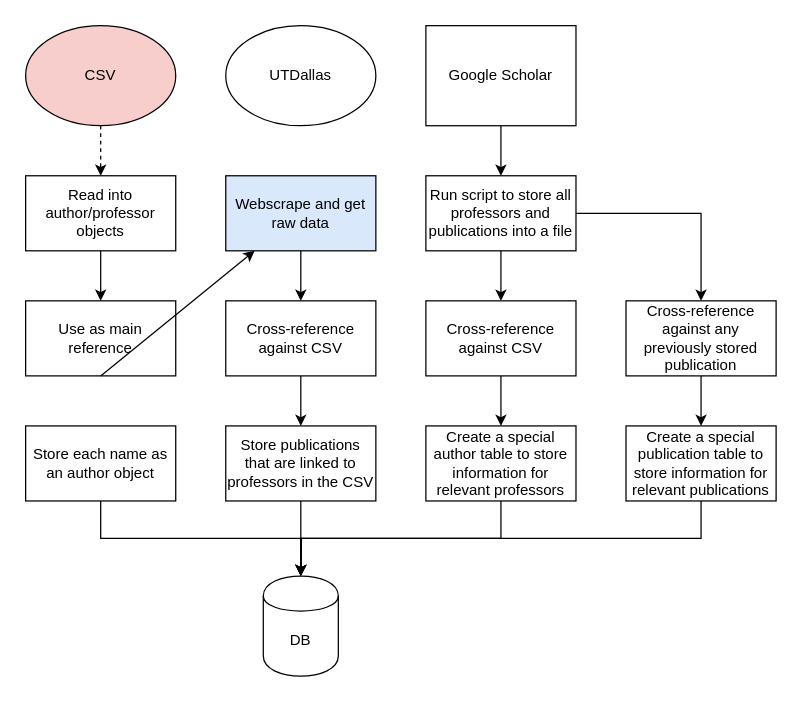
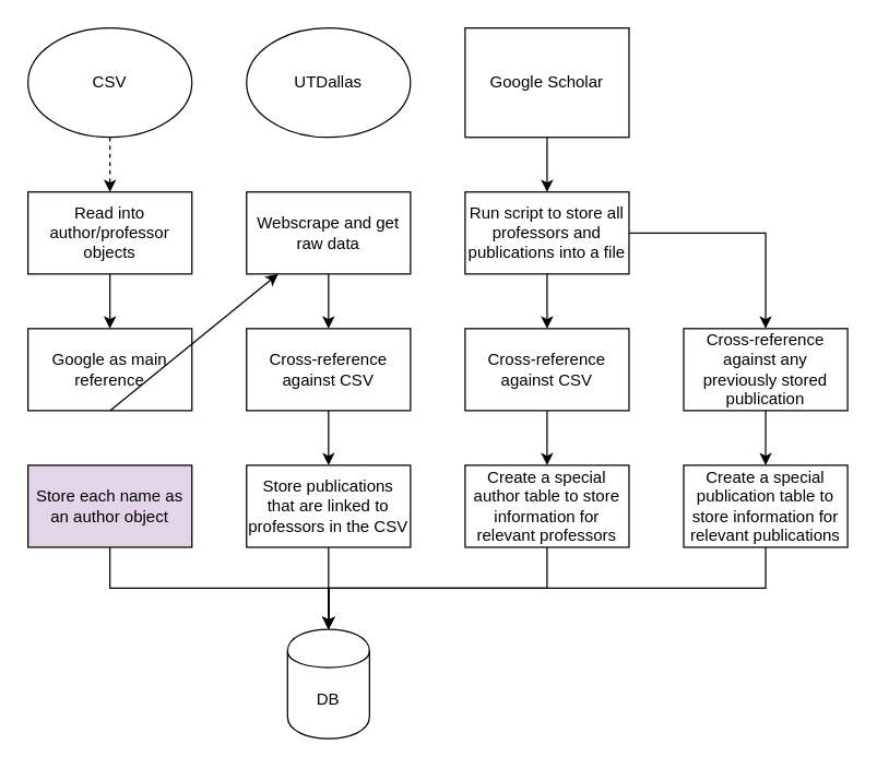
  <mxCell id="0" />
  <mxCell id="1" parent="0" />
- <mxCell id="2" value="CSV" style="ellipse;whiteSpace=wrap;html=1;fillColor=#f8cecc;" vertex="1" parent="1"><mxGeometry x="20" y="20" width="120" height="80" as="geometry" /></mxCell>
+ <mxCell id="2" value="CSV" style="ellipse;whiteSpace=wrap;html=1;" vertex="1" parent="1"><mxGeometry x="20" y="20" width="120" height="80" as="geometry" /></mxCell>
  <mxCell id="3" value="UTDallas" style="ellipse;whiteSpace=wrap;html=1;" vertex="1" parent="1"><mxGeometry x="180" y="20" width="120" height="80" as="geometry" /></mxCell>
  <mxCell id="4" style="edgeStyle=orthogonalEdgeStyle;rounded=0;orthogonalLoop=1;jettySize=auto;html=1;entryX=0.5;entryY=0;entryDx=0;entryDy=0;" edge="1" parent="1" source="5" target="21"><mxGeometry relative="1" as="geometry" /></mxCell>
  <mxCell id="5" value="Google Scholar" style="whiteSpace=wrap;html=1;rounded=0;" vertex="1" parent="1"><mxGeometry x="340" y="20" width="120" height="80" as="geometry" /></mxCell>
  <mxCell id="6" value="" style="endArrow=classic;html=1;exitX=0.5;exitY=1;exitDx=0;exitDy=0;entryX=0.5;entryY=0;entryDx=0;entryDy=0;dashed=1;" edge="1" parent="1" source="2" target="7"><mxGeometry width="50" height="50" relative="1" as="geometry"><mxPoint x="75" y="120" as="sourcePoint" /><mxPoint x="80" y="170" as="targetPoint" /></mxGeometry></mxCell>
  <mxCell id="7" value="&lt;span&gt;Read into author/professor objects&lt;/span&gt;" style="rounded=0;whiteSpace=wrap;html=1;" vertex="1" parent="1"><mxGeometry x="20" y="140" width="120" height="60" as="geometry" /></mxCell>
- <mxCell id="8" value="Use as main reference" style="rounded=0;whiteSpace=wrap;html=1;" vertex="1" parent="1"><mxGeometry x="20" y="240" width="120" height="60" as="geometry" /></mxCell>
+ <mxCell id="8" value="Google as main reference" style="rounded=0;whiteSpace=wrap;html=1;" vertex="1" parent="1"><mxGeometry x="20" y="240" width="120" height="60" as="geometry" /></mxCell>
  <mxCell id="9" value="" style="endArrow=classic;html=1;exitX=0.5;exitY=1;exitDx=0;exitDy=0;entryX=0.5;entryY=0;entryDx=0;entryDy=0;" edge="1" parent="1" source="7" target="8"><mxGeometry width="50" height="50" relative="1" as="geometry"><mxPoint x="20" y="430" as="sourcePoint" /><mxPoint x="70" y="380" as="targetPoint" /></mxGeometry></mxCell>
  <mxCell id="10" value="Cross-reference against CSV" style="rounded=0;whiteSpace=wrap;html=1;" vertex="1" parent="1"><mxGeometry x="180" y="240" width="120" height="60" as="geometry" /></mxCell>
- <mxCell id="11" value="&lt;span&gt;Webscrape and get raw data&lt;/span&gt;" style="rounded=0;whiteSpace=wrap;html=1;fillColor=#dae8fc;" vertex="1" parent="1"><mxGeometry x="180" y="140" width="120" height="60" as="geometry" /></mxCell>
+ <mxCell id="11" value="&lt;span&gt;Webscrape and get raw data&lt;/span&gt;" style="rounded=0;whiteSpace=wrap;html=1;" vertex="1" parent="1"><mxGeometry x="180" y="140" width="120" height="60" as="geometry" /></mxCell>
  <mxCell id="12" value="" style="endArrow=classic;html=1;exitX=0.5;exitY=1;exitDx=0;exitDy=0;entryX=0.5;entryY=0;entryDx=0;entryDy=0;" edge="1" parent="1" source="11" target="10"><mxGeometry width="50" height="50" relative="1" as="geometry"><mxPoint x="90" y="250" as="sourcePoint" /><mxPoint x="90" y="310" as="targetPoint" /></mxGeometry></mxCell>
  <mxCell id="13" style="edgeStyle=orthogonalEdgeStyle;rounded=0;orthogonalLoop=1;jettySize=auto;html=1;exitX=0.5;exitY=1;exitDx=0;exitDy=0;" edge="1" parent="1" source="14"><mxGeometry relative="1" as="geometry"><mxPoint x="240" y="460" as="targetPoint" /></mxGeometry></mxCell>
  <mxCell id="14" value="Store publications that are linked to professors in the CSV" style="rounded=0;whiteSpace=wrap;html=1;" vertex="1" parent="1"><mxGeometry x="180" y="340" width="120" height="60" as="geometry" /></mxCell>
  <mxCell id="15" value="" style="endArrow=classic;html=1;exitX=0.5;exitY=1;exitDx=0;exitDy=0;entryX=0.5;entryY=0;entryDx=0;entryDy=0;" edge="1" parent="1" source="10" target="14"><mxGeometry width="50" height="50" relative="1" as="geometry"><mxPoint x="250" y="250" as="sourcePoint" /><mxPoint x="250" y="310" as="targetPoint" /></mxGeometry></mxCell>
  <mxCell id="16" style="edgeStyle=orthogonalEdgeStyle;rounded=0;orthogonalLoop=1;jettySize=auto;html=1;exitX=0.5;exitY=1;exitDx=0;exitDy=0;entryX=0.5;entryY=0;entryDx=0;entryDy=0;" edge="1" parent="1" source="17" target="30"><mxGeometry relative="1" as="geometry" /></mxCell>
- <mxCell id="17" value="Store each name as an author object&lt;br&gt;" style="rounded=0;whiteSpace=wrap;html=1;" vertex="1" parent="1"><mxGeometry x="20" y="340" width="120" height="60" as="geometry" /></mxCell>
+ <mxCell id="17" value="Store each name as an author object&lt;br&gt;" style="rounded=0;whiteSpace=wrap;html=1;fillColor=#e1d5e7;" vertex="1" parent="1"><mxGeometry x="20" y="340" width="120" height="60" as="geometry" /></mxCell>
  <mxCell id="18" value="" style="endArrow=classic;html=1;exitX=0.5;exitY=1;exitDx=0;exitDy=0;" edge="1" parent="1" source="8" target="11"><mxGeometry width="50" height="50" relative="1" as="geometry"><mxPoint x="250" y="310" as="sourcePoint" /><mxPoint x="250" y="350" as="targetPoint" /></mxGeometry></mxCell>
  <mxCell id="19" style="edgeStyle=orthogonalEdgeStyle;rounded=0;orthogonalLoop=1;jettySize=auto;html=1;exitX=0.5;exitY=1;exitDx=0;exitDy=0;entryX=0.5;entryY=0;entryDx=0;entryDy=0;" edge="1" parent="1" source="21" target="23"><mxGeometry relative="1" as="geometry" /></mxCell>
  <mxCell id="20" style="edgeStyle=orthogonalEdgeStyle;rounded=0;orthogonalLoop=1;jettySize=auto;html=1;entryX=0.5;entryY=0;entryDx=0;entryDy=0;" edge="1" parent="1" source="21" target="25"><mxGeometry relative="1" as="geometry" /></mxCell>
  <mxCell id="21" value="Run script to store all professors and publications into a file" style="rounded=0;whiteSpace=wrap;html=1;" vertex="1" parent="1"><mxGeometry x="340" y="140" width="120" height="60" as="geometry" /></mxCell>
  <mxCell id="22" style="edgeStyle=orthogonalEdgeStyle;rounded=0;orthogonalLoop=1;jettySize=auto;html=1;entryX=0.5;entryY=0;entryDx=0;entryDy=0;" edge="1" parent="1" source="23" target="27"><mxGeometry relative="1" as="geometry" /></mxCell>
  <mxCell id="23" value="Cross-reference against CSV" style="rounded=0;whiteSpace=wrap;html=1;" vertex="1" parent="1"><mxGeometry x="340" y="240" width="120" height="60" as="geometry" /></mxCell>
  <mxCell id="24" style="edgeStyle=orthogonalEdgeStyle;rounded=0;orthogonalLoop=1;jettySize=auto;html=1;entryX=0.5;entryY=0;entryDx=0;entryDy=0;" edge="1" parent="1" source="25" target="29"><mxGeometry relative="1" as="geometry" /></mxCell>
  <mxCell id="25" value="Cross-reference against any previously stored publication" style="rounded=0;whiteSpace=wrap;html=1;" vertex="1" parent="1"><mxGeometry x="500" y="240" width="120" height="60" as="geometry" /></mxCell>
  <mxCell id="26" style="edgeStyle=orthogonalEdgeStyle;rounded=0;orthogonalLoop=1;jettySize=auto;html=1;exitX=0.5;exitY=1;exitDx=0;exitDy=0;" edge="1" parent="1" source="27"><mxGeometry relative="1" as="geometry"><mxPoint x="240" y="460" as="targetPoint" /></mxGeometry></mxCell>
  <mxCell id="27" value="Create a special author table to store information for relevant professors" style="rounded=0;whiteSpace=wrap;html=1;" vertex="1" parent="1"><mxGeometry x="340" y="340" width="120" height="60" as="geometry" /></mxCell>
  <mxCell id="28" style="edgeStyle=orthogonalEdgeStyle;rounded=0;orthogonalLoop=1;jettySize=auto;html=1;exitX=0.5;exitY=1;exitDx=0;exitDy=0;" edge="1" parent="1" source="29"><mxGeometry relative="1" as="geometry"><mxPoint x="240" y="460" as="targetPoint" /></mxGeometry></mxCell>
  <mxCell id="29" value="Create a special publication table to store information for relevant publications" style="rounded=0;whiteSpace=wrap;html=1;" vertex="1" parent="1"><mxGeometry x="500" y="340" width="120" height="60" as="geometry" /></mxCell>
  <mxCell id="30" value="DB&lt;br&gt;" style="shape=cylinder;whiteSpace=wrap;html=1;boundedLbl=1;backgroundOutline=1;" vertex="1" parent="1"><mxGeometry x="210" y="460" width="60" height="80" as="geometry" /></mxCell>
